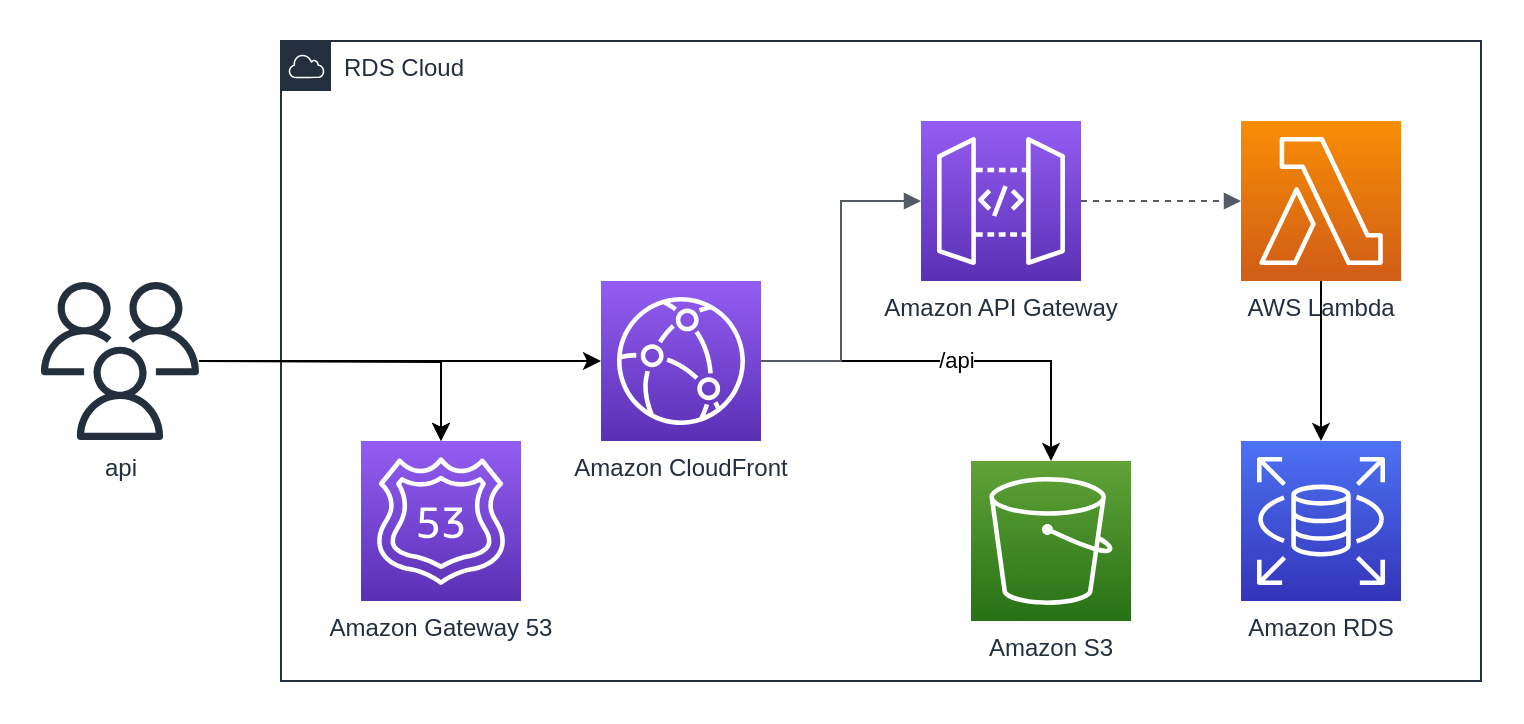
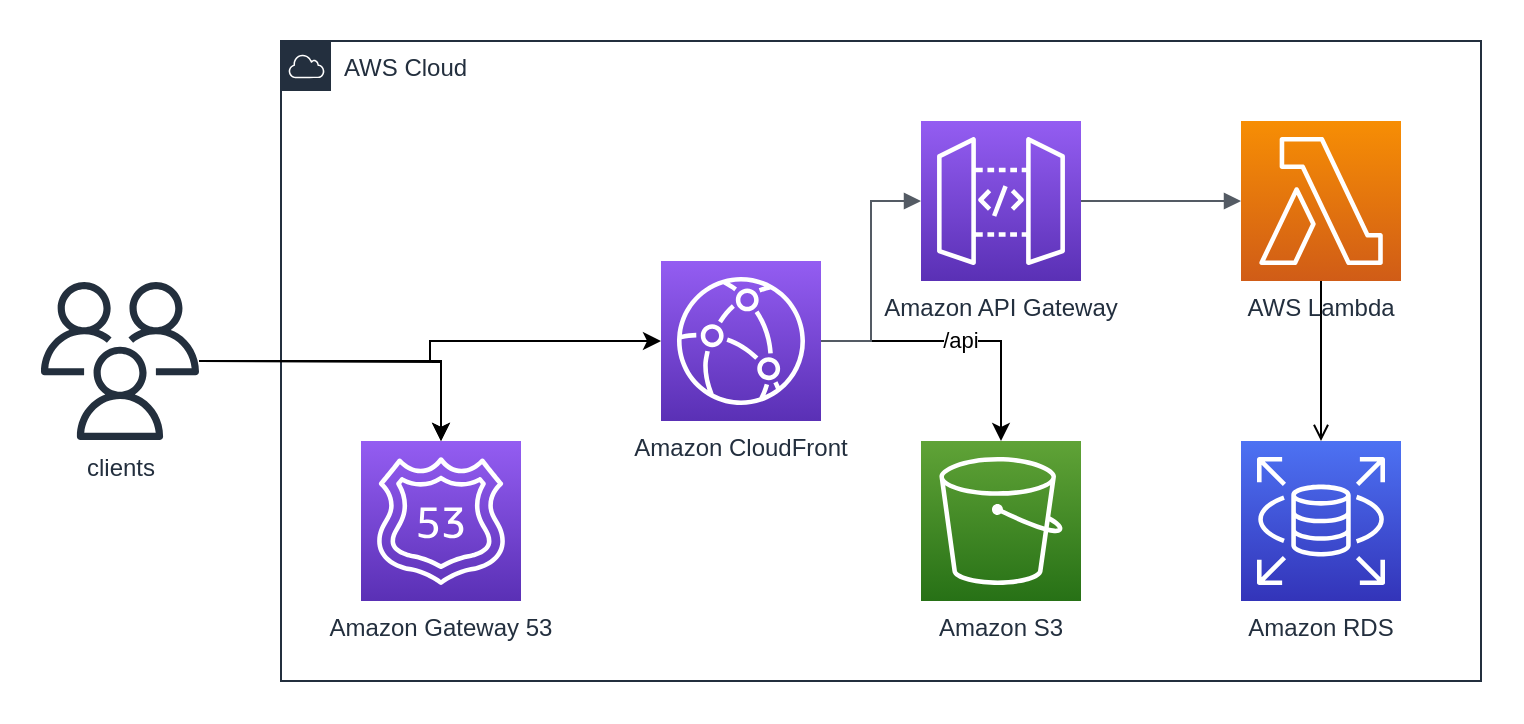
  <mxCell id="0" />
  <mxCell id="1" parent="0" />
- <mxCell id="2" value="RDS Cloud" style="points=[[0,0],[0.25,0],[0.5,0],[0.75,0],[1,0],[1,0.25],[1,0.5],[1,0.75],[1,1],[0.75,1],[0.5,1],[0.25,1],[0,1],[0,0.75],[0,0.5],[0,0.25]];outlineConnect=0;gradientColor=none;html=1;whiteSpace=wrap;fontSize=12;fontStyle=0;container=1;pointerEvents=0;collapsible=0;recursiveResize=0;shape=mxgraph.aws4.group;grIcon=mxgraph.aws4.group_aws_cloud;strokeColor=#232F3E;fillColor=none;verticalAlign=top;align=left;spacingLeft=30;fontColor=#232F3E;dashed=0;" vertex="1" parent="1"><mxGeometry x="140" y="20" width="600" height="320" as="geometry" /></mxCell>
+ <mxCell id="2" value="AWS Cloud" style="points=[[0,0],[0.25,0],[0.5,0],[0.75,0],[1,0],[1,0.25],[1,0.5],[1,0.75],[1,1],[0.75,1],[0.5,1],[0.25,1],[0,1],[0,0.75],[0,0.5],[0,0.25]];outlineConnect=0;gradientColor=none;html=1;whiteSpace=wrap;fontSize=12;fontStyle=0;container=1;pointerEvents=0;collapsible=0;recursiveResize=0;shape=mxgraph.aws4.group;grIcon=mxgraph.aws4.group_aws_cloud;strokeColor=#232F3E;fillColor=none;verticalAlign=top;align=left;spacingLeft=30;fontColor=#232F3E;dashed=0;" vertex="1" parent="1"><mxGeometry x="140" y="20" width="600" height="320" as="geometry" /></mxCell>
  <mxCell id="3" value="Amazon Gateway 53" style="sketch=0;points=[[0,0,0],[0.25,0,0],[0.5,0,0],[0.75,0,0],[1,0,0],[0,1,0],[0.25,1,0],[0.5,1,0],[0.75,1,0],[1,1,0],[0,0.25,0],[0,0.5,0],[0,0.75,0],[1,0.25,0],[1,0.5,0],[1,0.75,0]];outlineConnect=0;fontColor=#232F3E;gradientColor=#945DF2;gradientDirection=north;fillColor=#5A30B5;strokeColor=#ffffff;dashed=0;verticalLabelPosition=bottom;verticalAlign=top;align=center;html=1;fontSize=12;fontStyle=0;aspect=fixed;shape=mxgraph.aws4.resourceIcon;resIcon=mxgraph.aws4.route_53;" vertex="1" parent="2"><mxGeometry x="40" y="200" width="80" height="80" as="geometry" /></mxCell>
  <mxCell id="4" value="/api" style="edgeStyle=orthogonalEdgeStyle;rounded=0;orthogonalLoop=1;jettySize=auto;html=1;" edge="1" parent="2" source="5" target="7"><mxGeometry relative="1" as="geometry" /></mxCell>
- <mxCell id="5" value="Amazon CloudFront" style="sketch=0;points=[[0,0,0],[0.25,0,0],[0.5,0,0],[0.75,0,0],[1,0,0],[0,1,0],[0.25,1,0],[0.5,1,0],[0.75,1,0],[1,1,0],[0,0.25,0],[0,0.5,0],[0,0.75,0],[1,0.25,0],[1,0.5,0],[1,0.75,0]];outlineConnect=0;fontColor=#232F3E;gradientColor=#945DF2;gradientDirection=north;fillColor=#5A30B5;strokeColor=#ffffff;dashed=0;verticalLabelPosition=bottom;verticalAlign=top;align=center;html=1;fontSize=12;fontStyle=0;aspect=fixed;shape=mxgraph.aws4.resourceIcon;resIcon=mxgraph.aws4.cloudfront;" vertex="1" parent="2"><mxGeometry x="160" y="120" width="80" height="80" as="geometry" /></mxCell>
+ <mxCell id="5" value="Amazon CloudFront" style="sketch=0;points=[[0,0,0],[0.25,0,0],[0.5,0,0],[0.75,0,0],[1,0,0],[0,1,0],[0.25,1,0],[0.5,1,0],[0.75,1,0],[1,1,0],[0,0.25,0],[0,0.5,0],[0,0.75,0],[1,0.25,0],[1,0.5,0],[1,0.75,0]];outlineConnect=0;fontColor=#232F3E;gradientColor=#945DF2;gradientDirection=north;fillColor=#5A30B5;strokeColor=#ffffff;dashed=0;verticalLabelPosition=bottom;verticalAlign=top;align=center;html=1;fontSize=12;fontStyle=0;aspect=fixed;shape=mxgraph.aws4.resourceIcon;resIcon=mxgraph.aws4.cloudfront;" vertex="1" parent="2"><mxGeometry x="190" y="110" width="80" height="80" as="geometry" /></mxCell>
  <mxCell id="6" value="Amazon API Gateway" style="sketch=0;points=[[0,0,0],[0.25,0,0],[0.5,0,0],[0.75,0,0],[1,0,0],[0,1,0],[0.25,1,0],[0.5,1,0],[0.75,1,0],[1,1,0],[0,0.25,0],[0,0.5,0],[0,0.75,0],[1,0.25,0],[1,0.5,0],[1,0.75,0]];outlineConnect=0;fontColor=#232F3E;gradientColor=#945DF2;gradientDirection=north;fillColor=#5A30B5;strokeColor=#ffffff;dashed=0;verticalLabelPosition=bottom;verticalAlign=top;align=center;html=1;fontSize=12;fontStyle=0;aspect=fixed;shape=mxgraph.aws4.resourceIcon;resIcon=mxgraph.aws4.api_gateway;" vertex="1" parent="2"><mxGeometry x="320" y="40" width="80" height="80" as="geometry" /></mxCell>
- <mxCell id="7" value="Amazon S3" style="sketch=0;points=[[0,0,0],[0.25,0,0],[0.5,0,0],[0.75,0,0],[1,0,0],[0,1,0],[0.25,1,0],[0.5,1,0],[0.75,1,0],[1,1,0],[0,0.25,0],[0,0.5,0],[0,0.75,0],[1,0.25,0],[1,0.5,0],[1,0.75,0]];outlineConnect=0;fontColor=#232F3E;gradientColor=#60A337;gradientDirection=north;fillColor=#277116;strokeColor=#ffffff;dashed=0;verticalLabelPosition=bottom;verticalAlign=top;align=center;html=1;fontSize=12;fontStyle=0;aspect=fixed;shape=mxgraph.aws4.resourceIcon;resIcon=mxgraph.aws4.s3;" vertex="1" parent="2"><mxGeometry x="345" y="210" width="80" height="80" as="geometry" /></mxCell>
- <mxCell id="8" value="" style="edgeStyle=orthogonalEdgeStyle;rounded=0;orthogonalLoop=1;jettySize=auto;html=1;" edge="1" parent="2" source="9" target="10"><mxGeometry relative="1" as="geometry" /></mxCell>
+ <mxCell id="7" value="Amazon S3" style="sketch=0;points=[[0,0,0],[0.25,0,0],[0.5,0,0],[0.75,0,0],[1,0,0],[0,1,0],[0.25,1,0],[0.5,1,0],[0.75,1,0],[1,1,0],[0,0.25,0],[0,0.5,0],[0,0.75,0],[1,0.25,0],[1,0.5,0],[1,0.75,0]];outlineConnect=0;fontColor=#232F3E;gradientColor=#60A337;gradientDirection=north;fillColor=#277116;strokeColor=#ffffff;dashed=0;verticalLabelPosition=bottom;verticalAlign=top;align=center;html=1;fontSize=12;fontStyle=0;aspect=fixed;shape=mxgraph.aws4.resourceIcon;resIcon=mxgraph.aws4.s3;" vertex="1" parent="2"><mxGeometry x="320" y="200" width="80" height="80" as="geometry" /></mxCell>
+ <mxCell id="8" value="" style="edgeStyle=orthogonalEdgeStyle;rounded=0;orthogonalLoop=1;jettySize=auto;html=1;endArrow=open;" edge="1" parent="2" source="9" target="10"><mxGeometry relative="1" as="geometry" /></mxCell>
  <mxCell id="9" value="AWS Lambda" style="sketch=0;points=[[0,0,0],[0.25,0,0],[0.5,0,0],[0.75,0,0],[1,0,0],[0,1,0],[0.25,1,0],[0.5,1,0],[0.75,1,0],[1,1,0],[0,0.25,0],[0,0.5,0],[0,0.75,0],[1,0.25,0],[1,0.5,0],[1,0.75,0]];outlineConnect=0;fontColor=#232F3E;gradientColor=#F78E04;gradientDirection=north;fillColor=#D05C17;strokeColor=#ffffff;dashed=0;verticalLabelPosition=bottom;verticalAlign=top;align=center;html=1;fontSize=12;fontStyle=0;aspect=fixed;shape=mxgraph.aws4.resourceIcon;resIcon=mxgraph.aws4.lambda;" vertex="1" parent="2"><mxGeometry x="480" y="40" width="80" height="80" as="geometry" /></mxCell>
  <mxCell id="10" value="Amazon RDS" style="sketch=0;points=[[0,0,0],[0.25,0,0],[0.5,0,0],[0.75,0,0],[1,0,0],[0,1,0],[0.25,1,0],[0.5,1,0],[0.75,1,0],[1,1,0],[0,0.25,0],[0,0.5,0],[0,0.75,0],[1,0.25,0],[1,0.5,0],[1,0.75,0]];outlineConnect=0;fontColor=#232F3E;gradientColor=#4D72F3;gradientDirection=north;fillColor=#3334B9;strokeColor=#ffffff;dashed=0;verticalLabelPosition=bottom;verticalAlign=top;align=center;html=1;fontSize=12;fontStyle=0;aspect=fixed;shape=mxgraph.aws4.resourceIcon;resIcon=mxgraph.aws4.rds;" vertex="1" parent="2"><mxGeometry x="480" y="200" width="80" height="80" as="geometry" /></mxCell>
  <mxCell id="11" value="" style="edgeStyle=orthogonalEdgeStyle;html=1;endArrow=block;elbow=vertical;startArrow=none;endFill=1;strokeColor=#545B64;rounded=0;" edge="1" parent="2" source="5" target="6"><mxGeometry width="100" relative="1" as="geometry"><mxPoint x="200" y="250" as="sourcePoint" /><mxPoint x="300" y="250" as="targetPoint" /></mxGeometry></mxCell>
- <mxCell id="12" value="" style="edgeStyle=orthogonalEdgeStyle;html=1;endArrow=block;elbow=vertical;startArrow=none;endFill=1;strokeColor=#545B64;rounded=0;dashed=1;" edge="1" parent="2" source="6" target="9"><mxGeometry width="100" relative="1" as="geometry"><mxPoint x="200" y="250" as="sourcePoint" /><mxPoint x="300" y="250" as="targetPoint" /></mxGeometry></mxCell>
+ <mxCell id="12" value="" style="edgeStyle=orthogonalEdgeStyle;html=1;endArrow=block;elbow=vertical;startArrow=none;endFill=1;strokeColor=#545B64;rounded=0;" edge="1" parent="2" source="6" target="9"><mxGeometry width="100" relative="1" as="geometry"><mxPoint x="200" y="250" as="sourcePoint" /><mxPoint x="300" y="250" as="targetPoint" /></mxGeometry></mxCell>
  <mxCell id="13" value="" style="edgeStyle=orthogonalEdgeStyle;rounded=0;orthogonalLoop=1;jettySize=auto;html=1;" edge="1" parent="1" target="3"><mxGeometry relative="1" as="geometry"><mxPoint x="99.657" y="180" as="sourcePoint" /></mxGeometry></mxCell>
  <mxCell id="14" value="" style="edgeStyle=orthogonalEdgeStyle;rounded=0;orthogonalLoop=1;jettySize=auto;html=1;" edge="1" parent="1" source="16" target="5"><mxGeometry relative="1" as="geometry"><mxPoint x="99.657" y="179.975" as="sourcePoint" /></mxGeometry></mxCell>
  <mxCell id="15" value="" style="edgeStyle=orthogonalEdgeStyle;rounded=0;orthogonalLoop=1;jettySize=auto;html=1;" edge="1" parent="1" source="16" target="3"><mxGeometry relative="1" as="geometry"><mxPoint x="110" y="200" as="sourcePoint" /></mxGeometry></mxCell>
- <mxCell id="16" value="api" style="sketch=0;outlineConnect=0;fontColor=#232F3E;gradientColor=none;fillColor=#232F3D;strokeColor=none;dashed=0;verticalLabelPosition=bottom;verticalAlign=top;align=center;html=1;fontSize=12;fontStyle=0;aspect=fixed;pointerEvents=1;shape=mxgraph.aws4.users;" vertex="1" parent="1"><mxGeometry x="20" y="140.5" width="79" height="79" as="geometry" /></mxCell>
+ <mxCell id="16" value="clients" style="sketch=0;outlineConnect=0;fontColor=#232F3E;gradientColor=none;fillColor=#232F3D;strokeColor=none;dashed=0;verticalLabelPosition=bottom;verticalAlign=top;align=center;html=1;fontSize=12;fontStyle=0;aspect=fixed;pointerEvents=1;shape=mxgraph.aws4.users;" vertex="1" parent="1"><mxGeometry x="20" y="140.5" width="79" height="79" as="geometry" /></mxCell>
